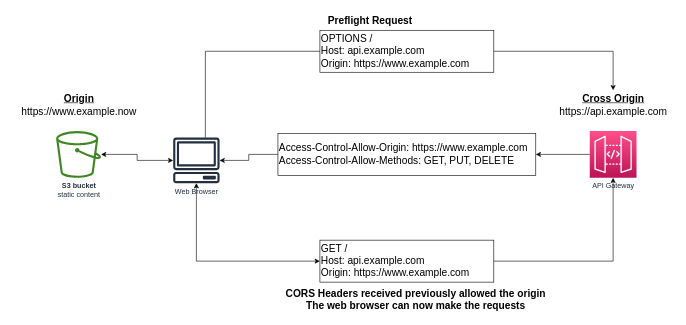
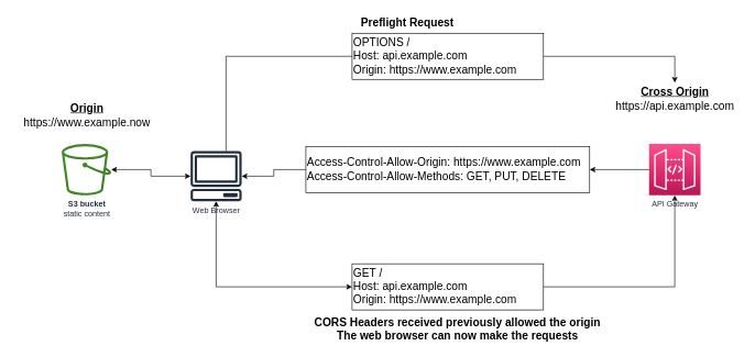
  <mxCell id="0" />
  <mxCell id="1" parent="0" />
  <mxCell id="2" style="edgeStyle=orthogonalEdgeStyle;rounded=0;orthogonalLoop=1;jettySize=auto;html=1;startArrow=classic;startFill=1;" edge="1" parent="1" source="3" target="6"><mxGeometry relative="1" as="geometry" /></mxCell>
  <mxCell id="3" value="&lt;b&gt;S3 bucket&lt;/b&gt;&lt;br&gt;static content" style="sketch=0;outlineConnect=0;fontColor=#232F3E;gradientColor=none;fillColor=#3F8624;strokeColor=none;dashed=0;verticalLabelPosition=bottom;verticalAlign=top;align=center;html=1;fontSize=12;fontStyle=0;aspect=fixed;pointerEvents=1;shape=mxgraph.aws4.bucket;" vertex="1" parent="1"><mxGeometry x="93" y="218" width="75" height="78" as="geometry" /></mxCell>
  <mxCell id="4" style="edgeStyle=orthogonalEdgeStyle;rounded=0;orthogonalLoop=1;jettySize=auto;html=1;entryX=0;entryY=0.5;entryDx=0;entryDy=0;fontSize=17;startArrow=classic;startFill=1;endArrow=none;endFill=0;" edge="1" parent="1" source="6" target="17"><mxGeometry relative="1" as="geometry" /></mxCell>
  <mxCell id="5" style="edgeStyle=orthogonalEdgeStyle;rounded=0;orthogonalLoop=1;jettySize=auto;html=1;entryX=0;entryY=0.5;entryDx=0;entryDy=0;fontSize=17;startArrow=none;startFill=0;endArrow=none;endFill=0;" edge="1" parent="1" source="6" target="10"><mxGeometry relative="1" as="geometry"><Array as="points"><mxPoint x="342" y="85" /></Array></mxGeometry></mxCell>
  <mxCell id="6" value="Web Browser" style="sketch=0;outlineConnect=0;fontColor=#232F3E;gradientColor=none;fillColor=#232F3D;strokeColor=none;dashed=0;verticalLabelPosition=bottom;verticalAlign=top;align=center;html=1;fontSize=12;fontStyle=0;aspect=fixed;pointerEvents=1;shape=mxgraph.aws4.client;" vertex="1" parent="1"><mxGeometry x="288" y="229" width="78" height="76" as="geometry" /></mxCell>
  <mxCell id="7" value="API Gateway" style="sketch=0;points=[[0,0,0],[0.25,0,0],[0.5,0,0],[0.75,0,0],[1,0,0],[0,1,0],[0.25,1,0],[0.5,1,0],[0.75,1,0],[1,1,0],[0,0.25,0],[0,0.5,0],[0,0.75,0],[1,0.25,0],[1,0.5,0],[1,0.75,0]];outlineConnect=0;fontColor=#232F3E;gradientColor=#FF4F8B;gradientDirection=north;fillColor=#BC1356;strokeColor=#ffffff;dashed=0;verticalLabelPosition=bottom;verticalAlign=top;align=center;html=1;fontSize=12;fontStyle=0;aspect=fixed;shape=mxgraph.aws4.resourceIcon;resIcon=mxgraph.aws4.api_gateway;" vertex="1" parent="1"><mxGeometry x="983" y="218" width="78" height="78" as="geometry" /></mxCell>
  <mxCell id="8" value="&lt;b&gt;&lt;u&gt;Origin&lt;/u&gt;&lt;/b&gt;&lt;br style=&quot;font-size: 17px;&quot;&gt;https://www.example.now" style="text;html=1;align=center;verticalAlign=middle;resizable=0;points=[];autosize=1;strokeColor=none;fillColor=none;fontSize=17;" vertex="1" parent="1"><mxGeometry x="20.5" y="150" width="220" height="50" as="geometry" /></mxCell>
  <mxCell id="9" style="edgeStyle=orthogonalEdgeStyle;rounded=0;orthogonalLoop=1;jettySize=auto;html=1;fontSize=17;startArrow=none;startFill=0;endArrow=classic;endFill=1;" edge="1" parent="1" source="10" target="18"><mxGeometry relative="1" as="geometry" /></mxCell>
  <mxCell id="10" value="OPTIONS /&lt;br&gt;Host: api.example.com&lt;br&gt;Origin: https://www.example.com" style="rounded=0;whiteSpace=wrap;html=1;fontSize=17;align=left;" vertex="1" parent="1"><mxGeometry x="533" y="50" width="290" height="70" as="geometry" /></mxCell>
  <mxCell id="11" value="Preflight Request" style="text;html=1;strokeColor=none;fillColor=none;align=center;verticalAlign=middle;whiteSpace=wrap;rounded=0;fontSize=17;fontStyle=1" vertex="1" parent="1"><mxGeometry x="541" y="20" width="152" height="30" as="geometry" /></mxCell>
  <mxCell id="12" style="edgeStyle=orthogonalEdgeStyle;rounded=0;orthogonalLoop=1;jettySize=auto;html=1;fontSize=17;startArrow=classic;startFill=1;endArrow=classic;endFill=1;" edge="1" parent="1" source="14" target="6"><mxGeometry relative="1" as="geometry" /></mxCell>
  <mxCell id="13" style="edgeStyle=orthogonalEdgeStyle;rounded=0;orthogonalLoop=1;jettySize=auto;html=1;fontSize=17;startArrow=none;startFill=0;endArrow=classic;endFill=1;" edge="1" parent="1" source="14" target="7"><mxGeometry relative="1" as="geometry" /></mxCell>
  <mxCell id="14" value="GET /&lt;br&gt;Host: api.example.com&lt;br&gt;Origin: https://www.example.com" style="rounded=0;whiteSpace=wrap;html=1;fontSize=17;align=left;" vertex="1" parent="1"><mxGeometry x="533" y="400" width="290" height="70" as="geometry" /></mxCell>
  <mxCell id="15" value="CORS Headers received previously allowed the origin&lt;br/&gt;The web browser can now make the requests" style="text;html=1;strokeColor=none;fillColor=none;align=center;verticalAlign=middle;whiteSpace=wrap;rounded=0;fontSize=17;fontStyle=1" vertex="1" parent="1"><mxGeometry x="423" y="480" width="540" height="40" as="geometry" /></mxCell>
  <mxCell id="16" style="edgeStyle=orthogonalEdgeStyle;rounded=0;orthogonalLoop=1;jettySize=auto;html=1;entryX=0;entryY=0.5;entryDx=0;entryDy=0;entryPerimeter=0;fontSize=17;startArrow=classic;startFill=1;endArrow=none;endFill=0;" edge="1" parent="1" source="17" target="7"><mxGeometry relative="1" as="geometry" /></mxCell>
  <mxCell id="17" value="Access-Control-Allow-Origin: https://www.example.com&lt;br&gt;Access-Control-Allow-Methods: GET, PUT, DELETE" style="rounded=0;whiteSpace=wrap;html=1;fontSize=17;align=left;" vertex="1" parent="1"><mxGeometry x="463" y="222" width="430" height="70" as="geometry" /></mxCell>
- <mxCell id="18" value="&lt;b&gt;&lt;u&gt;Cross Origin&lt;/u&gt;&lt;/b&gt;&lt;br style=&quot;font-size: 17px;&quot;&gt;https://api.example.com" style="text;html=1;align=center;verticalAlign=middle;resizable=0;points=[];autosize=1;strokeColor=none;fillColor=none;fontSize=17;" vertex="1" parent="1"><mxGeometry x="922" y="150" width="200" height="50" as="geometry" /></mxCell>
+ <mxCell id="18" value="&lt;b&gt;&lt;u&gt;Cross Origin&lt;/u&gt;&lt;/b&gt;&lt;br style=&quot;font-size: 17px;&quot;&gt;https://api.example.com" style="text;html=1;align=center;verticalAlign=middle;resizable=0;points=[];autosize=1;strokeColor=none;fillColor=none;fontSize=17;" vertex="1" parent="1"><mxGeometry x="922" y="125" width="200" height="50" as="geometry" /></mxCell>
